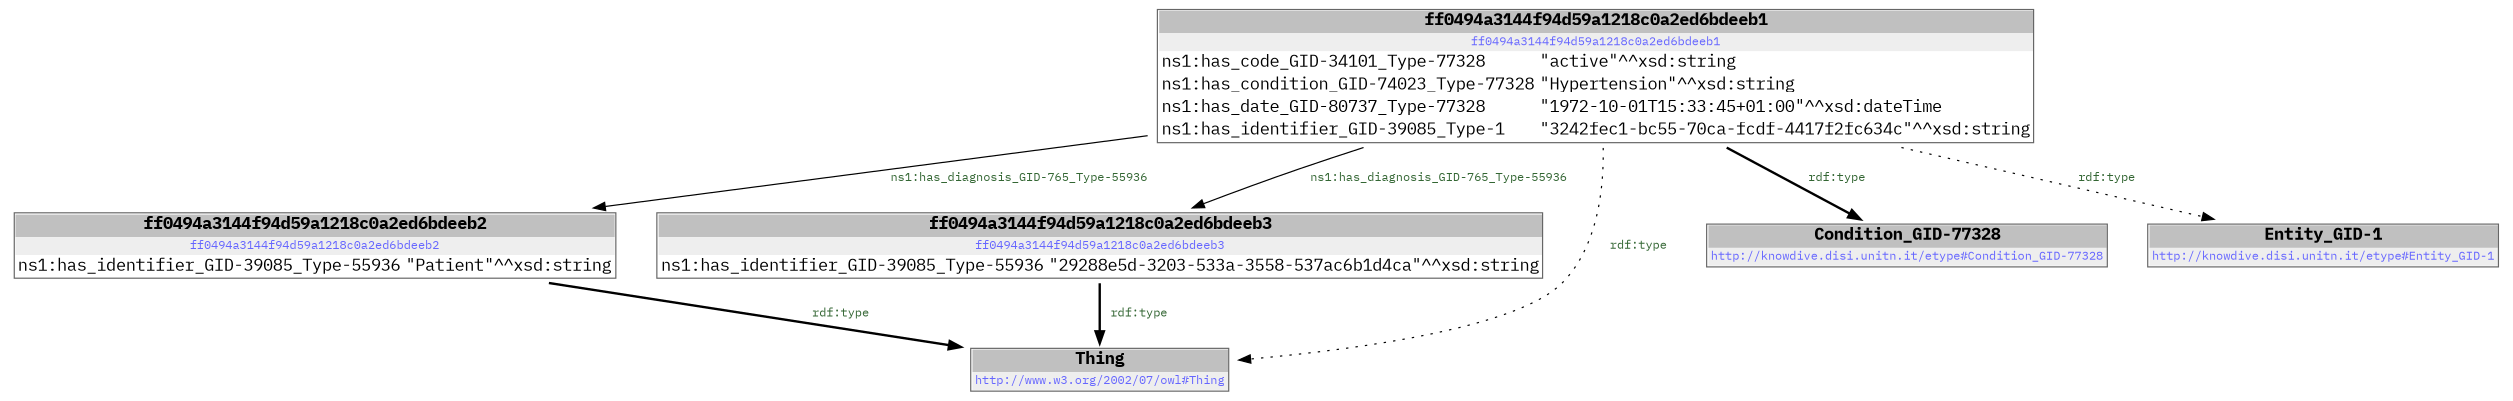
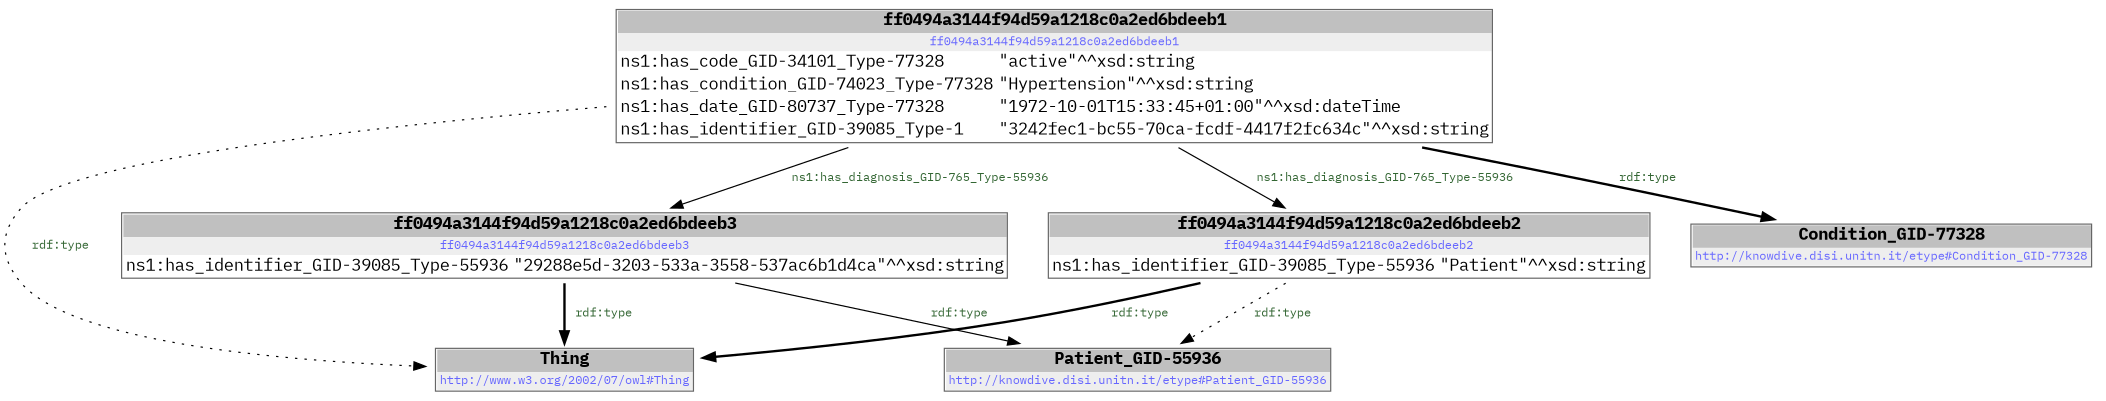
  digraph {
    fontname="IBM Plex Mono"
    node [color=black fontname="IBM Plex Mono" shape=none]
    edge [color=BLACK fontname="IBM Plex Mono" style=solid]
    n1 [label=< <table color='#666666' cellborder='0' cellspacing='0' border='1'><tr><td colspan='2' bgcolor='grey'><B>ff0494a3144f94d59a1218c0a2ed6bdeeb1</B></td></tr><tr><td href='ff0494a3144f94d59a1218c0a2ed6bdeeb1' bgcolor='#eeeeee' colspan='2'><font point-size='10' color='#6666ff'>ff0494a3144f94d59a1218c0a2ed6bdeeb1</font></td></tr><tr><td align='left'>ns1:has_code_GID-34101_Type-77328</td><td align='left'>&quot;active&quot;^^xsd:string</td></tr><tr><td align='left'>ns1:has_condition_GID-74023_Type-77328</td><td align='left'>&quot;Hypertension&quot;^^xsd:string</td></tr><tr><td align='left'>ns1:has_date_GID-80737_Type-77328</td><td align='left'>&quot;1972-10-01T15:33:45+01:00&quot;^^xsd:dateTime</td></tr><tr><td align='left'>ns1:has_identifier_GID-39085_Type-1</td><td align='left'>&quot;3242fec1-bc55-70ca-fcdf-4417f2fc634c&quot;^^xsd:string</td></tr></table> >]
    n2 [label=< <table color='#666666' cellborder='0' cellspacing='0' border='1'><tr><td colspan='2' bgcolor='grey'><B>ff0494a3144f94d59a1218c0a2ed6bdeeb2</B></td></tr><tr><td href='ff0494a3144f94d59a1218c0a2ed6bdeeb2' bgcolor='#eeeeee' colspan='2'><font point-size='10' color='#6666ff'>ff0494a3144f94d59a1218c0a2ed6bdeeb2</font></td></tr><tr><td align='left'>ns1:has_identifier_GID-39085_Type-55936</td><td align='left'>&quot;Patient&quot;^^xsd:string</td></tr></table> >]
    n3 [label=< <table color='#666666' cellborder='0' cellspacing='0' border='1'><tr><td colspan='2' bgcolor='grey'><B>ff0494a3144f94d59a1218c0a2ed6bdeeb3</B></td></tr><tr><td href='ff0494a3144f94d59a1218c0a2ed6bdeeb3' bgcolor='#eeeeee' colspan='2'><font point-size='10' color='#6666ff'>ff0494a3144f94d59a1218c0a2ed6bdeeb3</font></td></tr><tr><td align='left'>ns1:has_identifier_GID-39085_Type-55936</td><td align='left'>&quot;29288e5d-3203-533a-3558-537ac6b1d4ca&quot;^^xsd:string</td></tr></table> >]
    n4 [label=< <table color='#666666' cellborder='0' cellspacing='0' border='1'><tr><td colspan='2' bgcolor='grey'><B>Thing</B></td></tr><tr><td href='http://www.w3.org/2002/07/owl#Thing' bgcolor='#eeeeee' colspan='2'><font point-size='10' color='#6666ff'>http://www.w3.org/2002/07/owl#Thing</font></td></tr></table> >]
    n5 [label=< <table color='#666666' cellborder='0' cellspacing='0' border='1'><tr><td colspan='2' bgcolor='grey'><B>Condition_GID-77328</B></td></tr><tr><td href='http://knowdive.disi.unitn.it/etype#Condition_GID-77328' bgcolor='#eeeeee' colspan='2'><font point-size='10' color='#6666ff'>http://knowdive.disi.unitn.it/etype#Condition_GID-77328</font></td></tr></table> >]
-   n6 [label=< <table color='#666666' cellborder='0' cellspacing='0' border='1'><tr><td colspan='2' bgcolor='grey'><B>Entity_GID-1</B></td></tr><tr><td href='http://knowdive.disi.unitn.it/etype#Entity_GID-1' bgcolor='#eeeeee' colspan='2'><font point-size='10' color='#6666ff'>http://knowdive.disi.unitn.it/etype#Entity_GID-1</font></td></tr></table> >]
+   n7 [label=< <table color='#666666' cellborder='0' cellspacing='0' border='1'><tr><td colspan='2' bgcolor='grey'><B>Patient_GID-55936</B></td></tr><tr><td href='http://knowdive.disi.unitn.it/etype#Patient_GID-55936' bgcolor='#eeeeee' colspan='2'><font point-size='10' color='#6666ff'>http://knowdive.disi.unitn.it/etype#Patient_GID-55936</font></td></tr></table> >]
    n1 -> n2 [label=< <font point-size='10' color='#336633'>ns1:has_diagnosis_GID-765_Type-55936</font> >]
    n1 -> n3 [label=< <font point-size='10' color='#336633'>ns1:has_diagnosis_GID-765_Type-55936</font> >]
    n1 -> n4 [label=< <font point-size='10' color='#336633'>rdf:type</font> > style=dotted]
    n1 -> n5 [label=< <font point-size='10' color='#336633'>rdf:type</font> > style=bold]
-   n1 -> n6 [label=< <font point-size='10' color='#336633'>rdf:type</font> > style=dotted]
    n2 -> n4 [label=< <font point-size='10' color='#336633'>rdf:type</font> > style=bold]
+   n2 -> n7 [label=< <font point-size='10' color='#336633'>rdf:type</font> > style=dotted]
    n3 -> n4 [label=< <font point-size='10' color='#336633'>rdf:type</font> > style=bold]
+   n3 -> n7 [label=< <font point-size='10' color='#336633'>rdf:type</font> >]
  }
